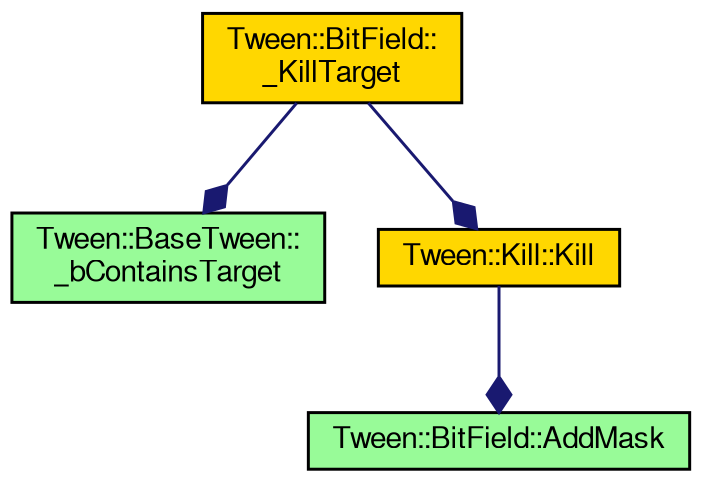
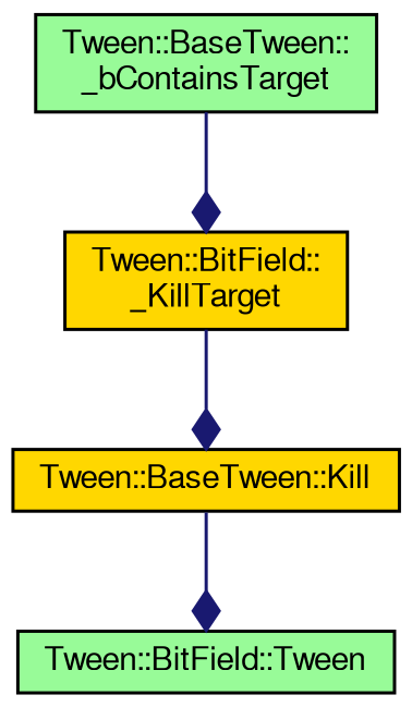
  digraph {
    rankdir=TB
    node [color=black fillcolor=gold fontname=FreeSans fontsize=10 shape=record style=filled]
    edge [arrowhead=diamond color=midnightblue fontname=FreeSans fontsize=10 labelfontname=FreeSans labelfontsize=10 style=solid]
    n1 [fontcolor=black height=0.2 label="Tween::BitField::\l_KillTarget" width=0.4]
    n2 [fillcolor=palegreen height=0.2 label="Tween::BaseTween::\l_bContainsTarget" width=0.4]
-   n3 [height=0.2 label="Tween::Kill::Kill" width=0.4]
-   n4 [fillcolor=palegreen height=0.2 label="Tween::BitField::AddMask" width=0.4]
-   n1 -> n2
+   n3 [height=0.2 label="Tween::BaseTween::Kill" width=0.4]
+   n4 [fillcolor=palegreen height=0.2 label="Tween::BitField::Tween" width=0.4]
+   n2 -> n1
    n1 -> n3
    n3 -> n4
  }
